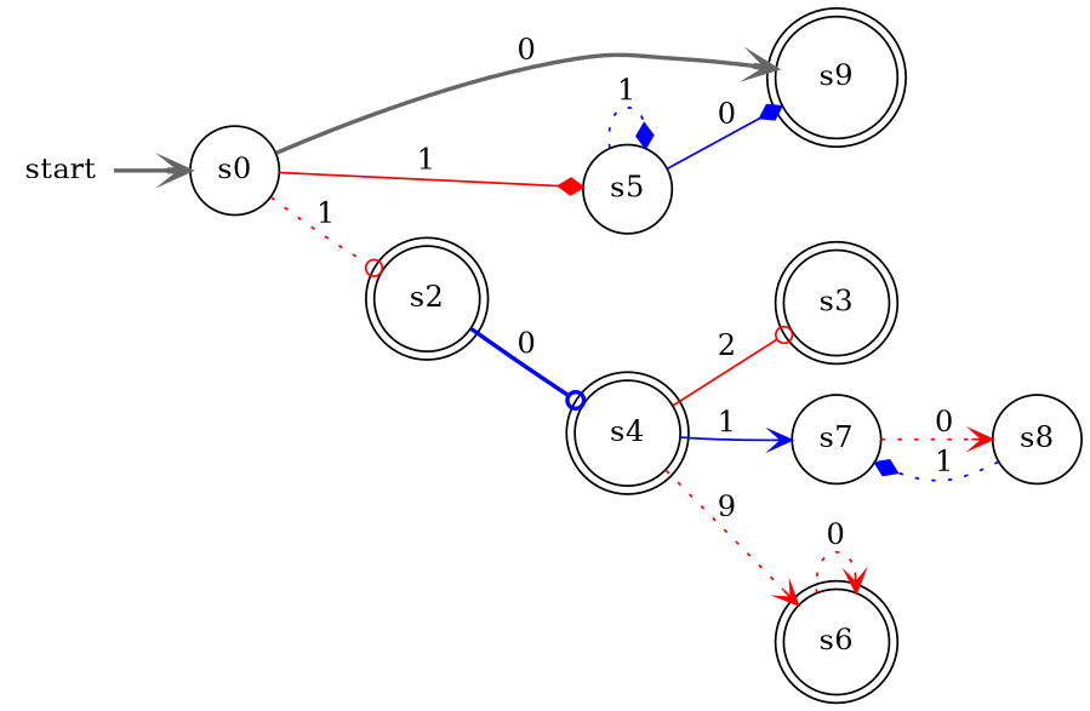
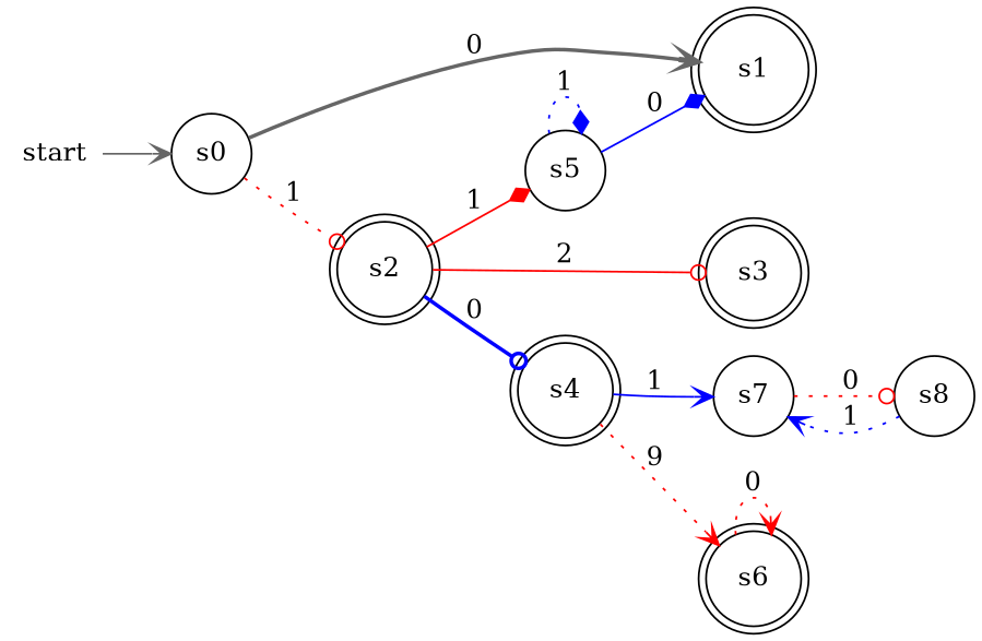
  digraph {
    rankdir=LR
    node [shape=doublecircle]
    edge [arrowhead=vee color=red style=dotted]
    start [height=0 shape=none width=0]
    n2 [label=s0 shape=circle]
-   n3 [label=s9]
+   n3 [label=s1]
    n4 [label=s2]
    n5 [label=s4]
    n6 [label=s5 shape=circle]
    n7 [label=s3]
    n8 [label=s6]
    n9 [label=s7 shape=circle]
    n10 [label=s8 shape=circle]
-   start -> n2 [color=gray40 style=bold]
+   start -> n2 [color=gray40 style=solid]
    n2 -> n3 [color=gray40 label=0 style=bold]
    n2 -> n4 [arrowhead=odot label=1]
    n4 -> n5 [arrowhead=odot color=blue label=0 style=bold]
-   n2 -> n6 [arrowhead=diamond label=1 style=solid]
-   n5 -> n7 [arrowhead=odot label=2 style=solid]
+   n4 -> n6 [arrowhead=diamond label=1 style=solid]
+   n4 -> n7 [arrowhead=odot label=2 style=solid]
    n5 -> n8 [label=9]
    n5 -> n9 [color=blue label=1 style=solid]
    n6 -> n3 [arrowhead=diamond color=blue label=0 style=solid]
    n6 -> n6 [arrowhead=diamond color=blue label=1]
    n8 -> n8 [label=0]
-   n9 -> n10 [label=0]
-   n10 -> n9 [arrowhead=diamond color=blue label=1]
+   n9 -> n10 [arrowhead=odot label=0]
+   n10 -> n9 [color=blue label=1]
  }
